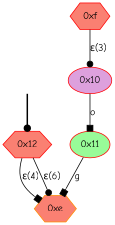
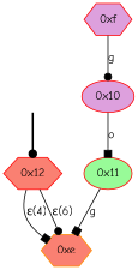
  digraph {
    fontname="Comic Neue"
    node [fontname="Comic Neue" style=filled color=red fillcolor=salmon shape=hexagon]
    edge [arrowhead=dot fontname="Comic Neue"]
    fake [style=invisible color="" fillcolor="" shape=""]
    "0x12" [root=true]
    "0xe" [color=darkorange]
-   "0xf"
+   "0xf" [fillcolor=plum]
    "0x10" [fillcolor=plum shape=ellipse]
    "0x11" [fillcolor=palegreen shape=ellipse]
    fake -> "0x12" [style=bold]
    "0x12" -> "0xe" [arrowhead=box label="ε(4)"]
    "0x12" -> "0xe" [label="ε(6)"]
-   "0xf" -> "0x10" [label="ε(3)"]
+   "0xf" -> "0x10" [label=g]
    "0x10" -> "0x11" [arrowhead=box label=o]
    "0x11" -> "0xe" [arrowhead=box label=g]
  }
